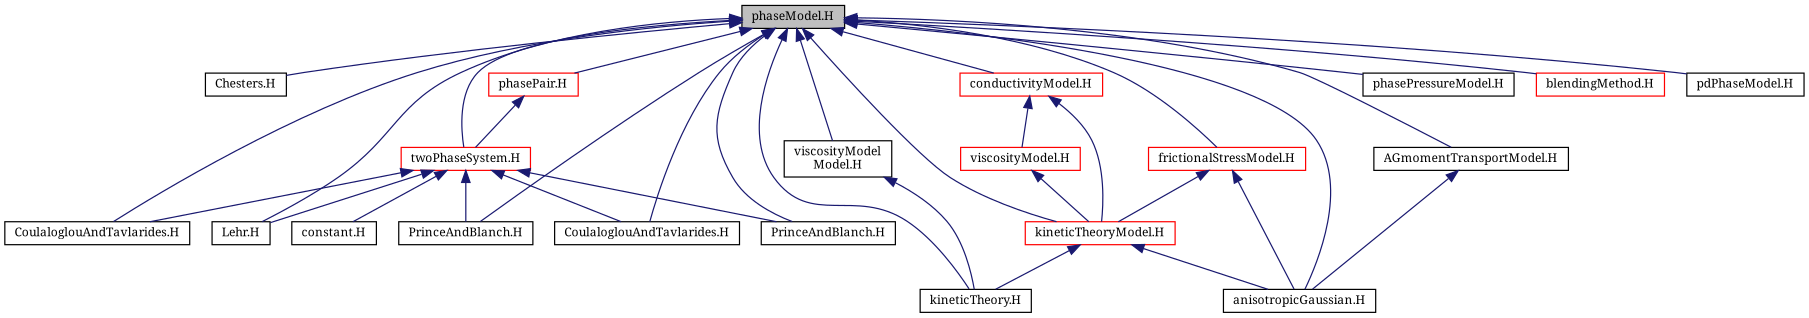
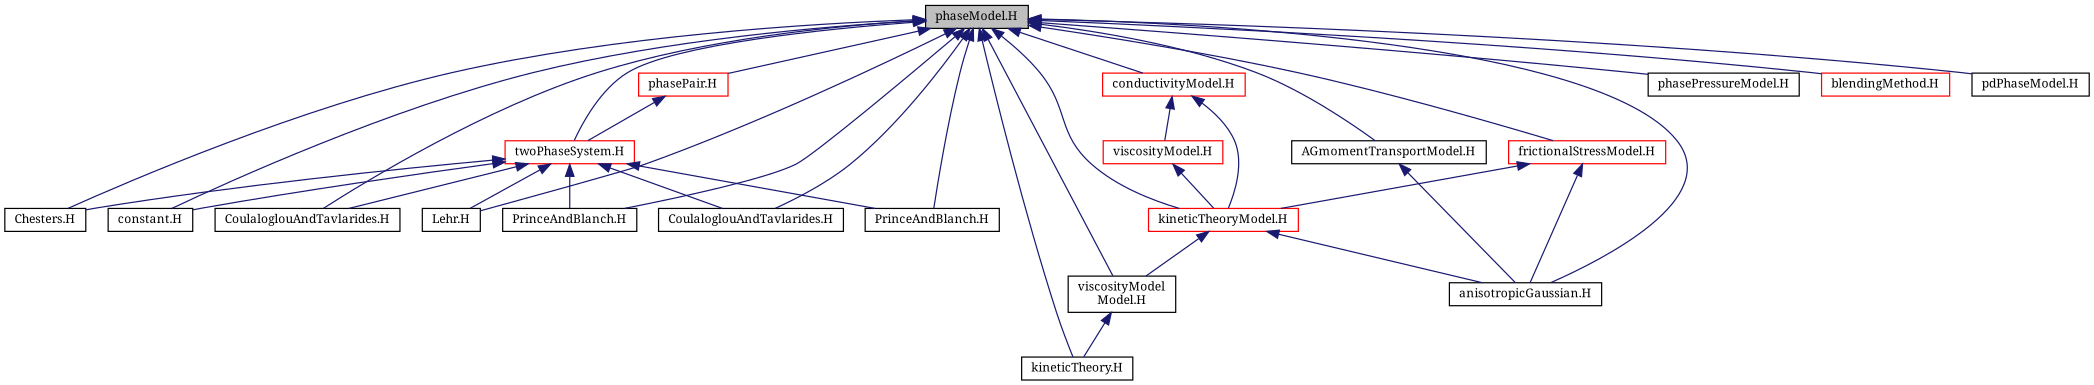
  digraph {
    fontname="Noto Serif"
    node [color=black fontname="Noto Serif" fontsize=10 shape=record]
    edge [color=midnightblue dir=back fontname="Noto Serif" fontsize=10 labelfontname=Helvetica labelfontsize=10 style=solid]
    n1 [fillcolor=grey75 fontcolor=black height=0.2 label="phaseModel.H" style=filled width=0.4]
    n2 [height=0.2 label="Chesters.H" width=0.4]
    n3 [height=0.2 label="constant.H" width=0.4]
    n4 [height=0.2 label="CoulaloglouAndTavlarides.H" width=0.4]
    n5 [height=0.2 label="Lehr.H" width=0.4]
    n6 [height=0.2 label="PrinceAndBlanch.H" width=0.4]
    n7 [height=0.2 label="CoulaloglouAndTavlarides.H" width=0.4]
    n8 [height=0.2 label="PrinceAndBlanch.H" width=0.4]
    n9 [height=0.2 label="kineticTheory.H" width=0.4]
    n10 [height=0.2 label="AGmomentTransportModel.H" width=0.4]
    n11 [height=0.2 label="anisotropicGaussian.H" width=0.4]
    n12 [color=red height=0.2 label="kineticTheoryModel.H" width=0.4]
    n13 [color=red height=0.2 label="conductivityModel.H" width=0.4]
    n14 [color=red height=0.2 label="frictionalStressModel.H" width=0.4]
    n15 [height=0.2 label="viscosityModel\lModel.H" width=0.4]
    n16 [height=0.2 label="phasePressureModel.H" width=0.4]
    n17 [color=red height=0.2 label="blendingMethod.H" width=0.4]
    n18 [height=0.2 label="pdPhaseModel.H" width=0.4]
    n19 [color=red height=0.2 label="phasePair.H" width=0.4]
    n20 [color=red height=0.2 label="twoPhaseSystem.H" width=0.4]
    n21 [color=red height=0.2 label="viscosityModel.H" width=0.4]
    n1 -> n2
+   n1 -> n3
    n1 -> n4
    n1 -> n5
    n1 -> n6
    n1 -> n7
    n1 -> n8
    n1 -> n9
    n1 -> n10
    n1 -> n11
    n1 -> n12
    n1 -> n13
    n1 -> n14
    n1 -> n15
    n1 -> n16
    n1 -> n17
    n1 -> n18
    n1 -> n19
    n1 -> n20
    n10 -> n11
-   n12 -> n9
+   n12 -> n15
    n12 -> n11
    n13 -> n12
    n13 -> n21
    n14 -> n11
    n14 -> n12
    n15 -> n9
    n19 -> n20
+   n20 -> n2
    n20 -> n3
    n20 -> n4
    n20 -> n5
    n20 -> n6
    n20 -> n7
    n20 -> n8
    n21 -> n12
  }
